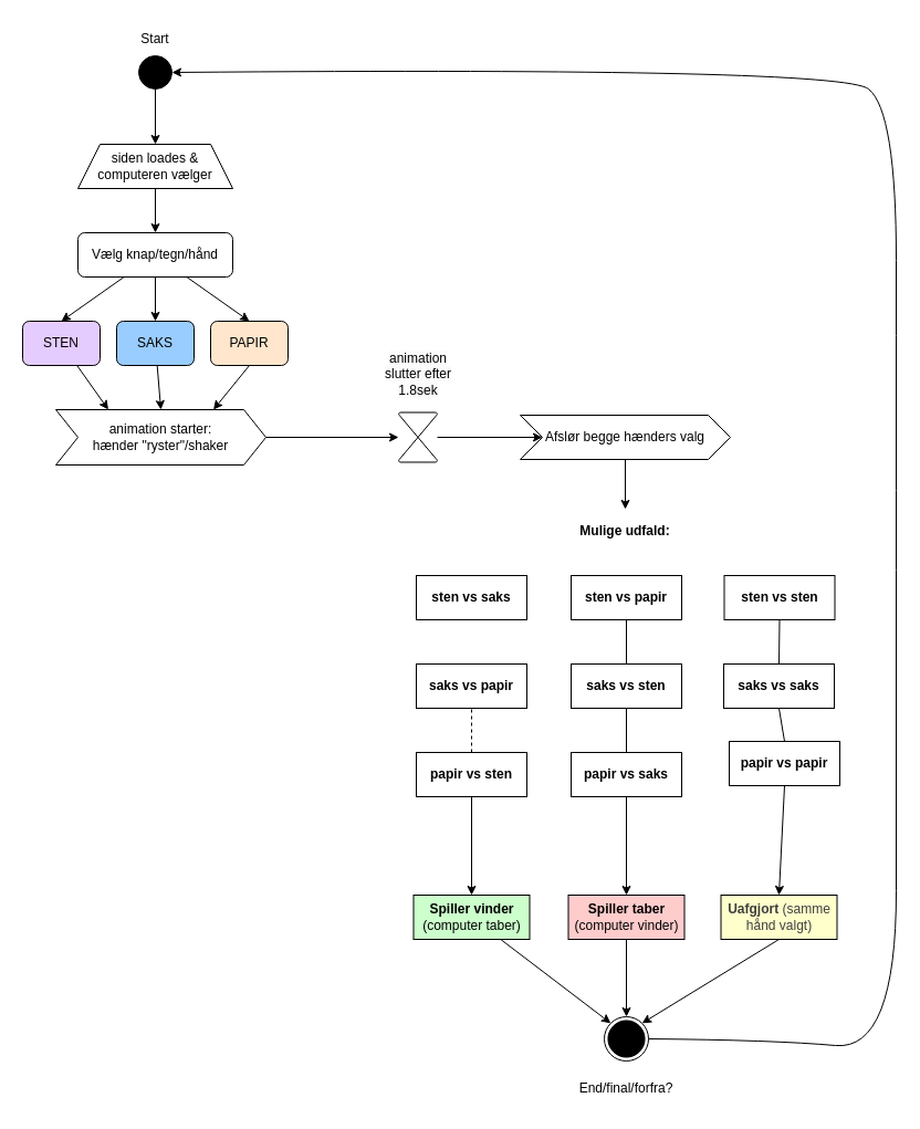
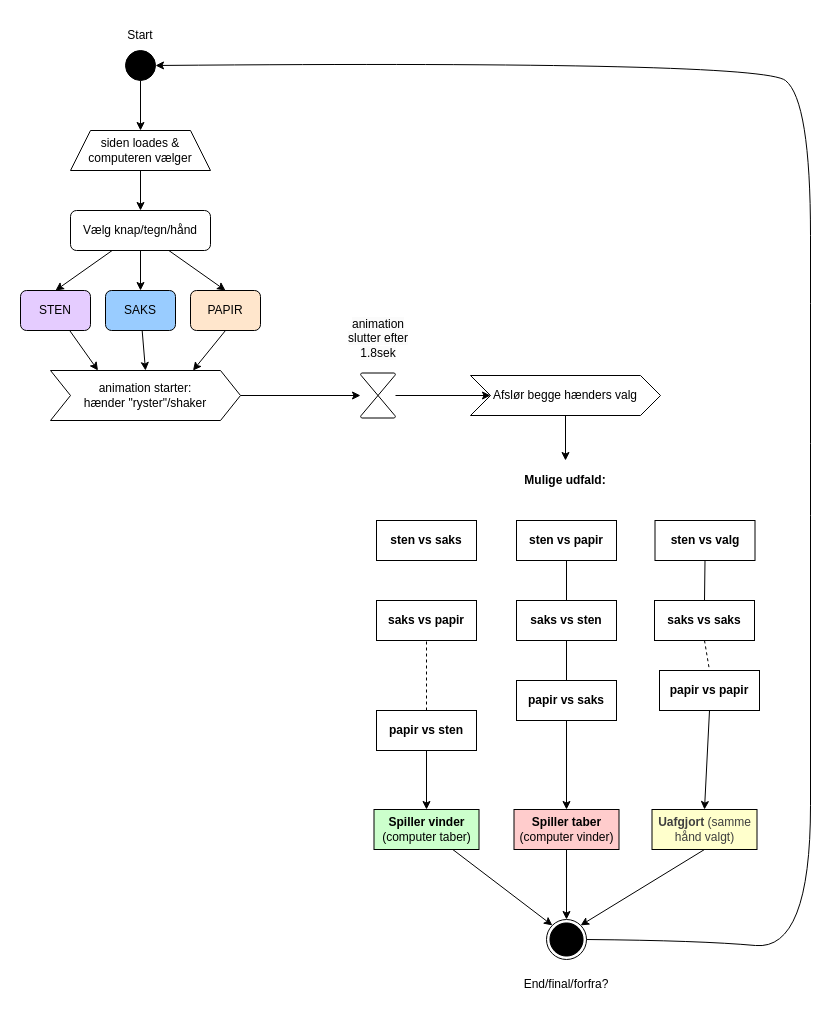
  <mxCell id="0" />
  <mxCell id="1" parent="0" />
  <mxCell id="2" style="edgeStyle=none;html=1;" edge="1" parent="1" source="3" target="20"><mxGeometry relative="1" as="geometry" /></mxCell>
  <mxCell id="3" value="" style="ellipse;whiteSpace=wrap;html=1;aspect=fixed;fillColor=#000000;" vertex="1" parent="1"><mxGeometry x="125" y="50" width="30" height="30" as="geometry" /></mxCell>
  <mxCell id="4" style="edgeStyle=none;html=1;entryX=0.5;entryY=0;entryDx=0;entryDy=0;" edge="1" parent="1" source="7" target="9"><mxGeometry relative="1" as="geometry" /></mxCell>
  <mxCell id="5" style="edgeStyle=none;html=1;entryX=0.5;entryY=0;entryDx=0;entryDy=0;" edge="1" parent="1" source="7" target="11"><mxGeometry relative="1" as="geometry" /></mxCell>
  <mxCell id="6" style="edgeStyle=none;html=1;entryX=0.5;entryY=0;entryDx=0;entryDy=0;" edge="1" parent="1" source="7" target="13"><mxGeometry relative="1" as="geometry" /></mxCell>
  <mxCell id="7" value="Vælg knap/tegn/hånd" style="rounded=1;whiteSpace=wrap;html=1;" vertex="1" parent="1"><mxGeometry x="70" y="210" width="140" height="40" as="geometry" /></mxCell>
  <mxCell id="8" style="edgeStyle=none;html=1;entryX=0.25;entryY=0;entryDx=0;entryDy=0;" edge="1" parent="1" source="9" target="25"><mxGeometry relative="1" as="geometry" /></mxCell>
  <mxCell id="9" value="STEN" style="rounded=1;whiteSpace=wrap;html=1;fillColor=#E5CCFF;" vertex="1" parent="1"><mxGeometry x="20" y="290" width="70" height="40" as="geometry" /></mxCell>
  <mxCell id="10" style="edgeStyle=none;html=1;entryX=0.5;entryY=0;entryDx=0;entryDy=0;" edge="1" parent="1" source="11" target="25"><mxGeometry relative="1" as="geometry" /></mxCell>
  <mxCell id="11" value="SAKS" style="rounded=1;whiteSpace=wrap;html=1;fillColor=#99CCFF;" vertex="1" parent="1"><mxGeometry x="105" y="290" width="70" height="40" as="geometry" /></mxCell>
  <mxCell id="12" style="edgeStyle=none;html=1;exitX=0.5;exitY=1;exitDx=0;exitDy=0;entryX=0.75;entryY=0;entryDx=0;entryDy=0;" edge="1" parent="1" source="13" target="25"><mxGeometry relative="1" as="geometry" /></mxCell>
  <mxCell id="13" value="PAPIR" style="rounded=1;whiteSpace=wrap;html=1;fillColor=#FFE6CC;" vertex="1" parent="1"><mxGeometry x="190" y="290" width="70" height="40" as="geometry" /></mxCell>
  <mxCell id="14" value="Start" style="text;html=1;align=center;verticalAlign=middle;whiteSpace=wrap;rounded=0;" vertex="1" parent="1"><mxGeometry x="110" width="60" height="30" as="geometry" y="20" /></mxCell>
  <mxCell id="15" value="" style="group" vertex="1" connectable="0" parent="1"><mxGeometry x="546" y="919" width="40" height="40" as="geometry" /></mxCell>
  <mxCell id="16" value="" style="ellipse;shape=doubleEllipse;whiteSpace=wrap;html=1;aspect=fixed;" vertex="1" parent="15"><mxGeometry width="40" height="40" as="geometry" /></mxCell>
  <mxCell id="17" value="" style="ellipse;whiteSpace=wrap;html=1;aspect=fixed;fillColor=#000000;" vertex="1" parent="15"><mxGeometry x="3.429" y="3.429" width="33.143" height="33.143" as="geometry" /></mxCell>
  <mxCell id="18" value="End/final/forfra?" style="text;html=1;align=center;verticalAlign=middle;whiteSpace=wrap;rounded=0;" vertex="1" parent="1"><mxGeometry x="511" y="969" width="110" height="30" as="geometry" /></mxCell>
  <mxCell id="19" style="edgeStyle=none;html=1;entryX=0.5;entryY=0;entryDx=0;entryDy=0;" edge="1" parent="1" source="20" target="7"><mxGeometry relative="1" as="geometry" /></mxCell>
  <mxCell id="20" value="siden loades &amp;amp; computeren vælger" style="shape=trapezoid;perimeter=trapezoidPerimeter;whiteSpace=wrap;html=1;fixedSize=1;" vertex="1" parent="1"><mxGeometry x="70" y="130" width="140" height="40" as="geometry" /></mxCell>
  <mxCell id="21" style="edgeStyle=none;html=1;exitX=0.5;exitY=1;exitDx=0;exitDy=0;entryX=1;entryY=0;entryDx=0;entryDy=0;" edge="1" parent="1" source="36" target="16"><mxGeometry relative="1" as="geometry"><mxPoint x="692" y="849" as="sourcePoint" /></mxGeometry></mxCell>
  <mxCell id="22" style="edgeStyle=none;html=1;entryX=0;entryY=0;entryDx=0;entryDy=0;" edge="1" parent="1" source="23" target="16"><mxGeometry relative="1" as="geometry" /></mxCell>
  <mxCell id="23" value="&lt;b&gt;Spiller vinder&lt;/b&gt;&lt;div&gt;(computer taber)&lt;/div&gt;" style="rounded=0;whiteSpace=wrap;html=1;fillColor=#CCFFCC;" vertex="1" parent="1"><mxGeometry x="373.5" y="809" width="105" height="40" as="geometry" /></mxCell>
  <mxCell id="24" style="edgeStyle=none;html=1;" edge="1" parent="1" source="25" target="51"><mxGeometry relative="1" as="geometry" /></mxCell>
  <mxCell id="25" value="&lt;span style=&quot;color: rgb(0, 0, 0);&quot;&gt;animation starter:&lt;/span&gt;&lt;div&gt;&lt;span style=&quot;color: rgb(0, 0, 0);&quot;&gt;hænder &quot;ryster&quot;/shaker&lt;/span&gt;&lt;/div&gt;" style="shape=step;perimeter=stepPerimeter;whiteSpace=wrap;html=1;fixedSize=1;" vertex="1" parent="1"><mxGeometry x="50" y="370" width="190" height="50" as="geometry" /></mxCell>
  <mxCell id="26" style="edgeStyle=none;html=1;exitX=0.5;exitY=1;exitDx=0;exitDy=0;entryX=0.5;entryY=0;entryDx=0;entryDy=0;" edge="1" parent="1" source="27" target="29"><mxGeometry relative="1" as="geometry" /></mxCell>
  <mxCell id="27" value="&lt;span style=&quot;color: rgb(0, 0, 0);&quot;&gt;Afslør begge hænders valg&lt;/span&gt;" style="shape=step;perimeter=stepPerimeter;whiteSpace=wrap;html=1;fixedSize=1;" vertex="1" parent="1"><mxGeometry x="470" y="375" width="190" height="40" as="geometry" /></mxCell>
  <mxCell id="28" style="edgeStyle=none;html=1;exitX=0.5;exitY=1;exitDx=0;exitDy=0;entryX=0.5;entryY=0;entryDx=0;entryDy=0;" edge="1" parent="1" source="42" target="36"><mxGeometry relative="1" as="geometry"><mxPoint x="615" y="709" as="sourcePoint" /><mxPoint x="692" y="749" as="targetPoint" /></mxGeometry></mxCell>
  <mxCell id="29" value="&lt;b&gt;Mulige udfald:&lt;/b&gt;" style="text;html=1;align=center;verticalAlign=middle;whiteSpace=wrap;rounded=0;" vertex="1" parent="1"><mxGeometry x="515" y="460" width="100" height="40" as="geometry" /></mxCell>
  <mxCell id="30" style="edgeStyle=none;html=1;exitX=0.5;exitY=1;exitDx=0;exitDy=0;entryX=0.5;entryY=0;entryDx=0;entryDy=0;" edge="1" parent="1" source="31" target="16"><mxGeometry relative="1" as="geometry" /></mxCell>
  <mxCell id="31" value="&lt;b&gt;Spiller taber&lt;/b&gt;&lt;div&gt;(computer vinder)&lt;/div&gt;" style="rounded=0;whiteSpace=wrap;html=1;fillColor=#FFCCCC;" vertex="1" parent="1"><mxGeometry x="513.5" y="809" width="105" height="40" as="geometry" /></mxCell>
  <mxCell id="32" value="" style="curved=1;endArrow=classic;html=1;exitX=1;exitY=0.5;exitDx=0;exitDy=0;entryX=1;entryY=0.5;entryDx=0;entryDy=0;" edge="1" parent="1" source="16" target="3"><mxGeometry width="50" height="50" relative="1" as="geometry"><mxPoint x="630" y="780" as="sourcePoint" /><mxPoint x="380" y="150" as="targetPoint" /><Array as="points"><mxPoint x="700" y="940" /><mxPoint x="810" y="950" /><mxPoint x="810" y="660" /><mxPoint x="810" y="370" /><mxPoint x="810" y="100" /><mxPoint x="760" y="60" /></Array></mxGeometry></mxCell>
  <mxCell id="33" value="&lt;b&gt;sten vs saks&lt;/b&gt;" style="rounded=0;whiteSpace=wrap;html=1;fillColor=#FFFFFF;" vertex="1" parent="1"><mxGeometry x="376" y="520" width="100" height="40" as="geometry" /></mxCell>
- <mxCell id="34" value="&lt;b&gt;sten vs sten&lt;/b&gt;" style="rounded=0;whiteSpace=wrap;html=1;fillColor=#FFFFFF;" vertex="1" parent="1"><mxGeometry x="654.5" y="520" width="100" height="40" as="geometry" /></mxCell>
+ <mxCell id="34" value="&lt;b&gt;sten vs valg&lt;/b&gt;" style="rounded=0;whiteSpace=wrap;html=1;fillColor=#FFFFFF;" vertex="1" parent="1"><mxGeometry x="654.5" y="520" width="100" height="40" as="geometry" /></mxCell>
  <mxCell id="35" value="&lt;b&gt;sten vs papir&lt;/b&gt;" style="rounded=0;whiteSpace=wrap;html=1;fillColor=#FFFFFF;" vertex="1" parent="1"><mxGeometry x="516" y="520" width="100" height="40" as="geometry" /></mxCell>
  <mxCell id="36" value="&lt;b style=&quot;color: rgb(63, 63, 63); scrollbar-color: rgb(226, 226, 226) rgb(251, 251, 251);&quot;&gt;Uafgjort&amp;nbsp;&lt;/b&gt;&lt;span style=&quot;scrollbar-color: rgb(226, 226, 226) rgb(251, 251, 251); background-color: transparent; color: rgb(63, 63, 63);&quot;&gt;(samme hånd valgt)&lt;/span&gt;" style="rounded=0;whiteSpace=wrap;html=1;fillColor=#FFFFCC;" vertex="1" parent="1"><mxGeometry x="651.5" y="809" width="105" height="40" as="geometry" /></mxCell>
  <mxCell id="37" value="&lt;b&gt;saks vs papir&lt;/b&gt;" style="rounded=0;whiteSpace=wrap;html=1;fillColor=#FFFFFF;" vertex="1" parent="1"><mxGeometry x="376" y="600" width="100" height="40" as="geometry" /></mxCell>
  <mxCell id="38" value="&lt;b&gt;saks vs saks&lt;/b&gt;" style="rounded=0;whiteSpace=wrap;html=1;fillColor=#FFFFFF;" vertex="1" parent="1"><mxGeometry x="654" y="600" width="100" height="40" as="geometry" /></mxCell>
  <mxCell id="39" value="&lt;b&gt;saks vs sten&lt;/b&gt;" style="rounded=0;whiteSpace=wrap;html=1;fillColor=#FFFFFF;" vertex="1" parent="1"><mxGeometry x="516" y="600" width="100" height="40" as="geometry" /></mxCell>
  <mxCell id="40" style="edgeStyle=none;html=1;entryX=0.5;entryY=0;entryDx=0;entryDy=0;" edge="1" parent="1" source="41" target="23"><mxGeometry relative="1" as="geometry" /></mxCell>
- <mxCell id="41" value="&lt;b&gt;papir vs sten&lt;/b&gt;" style="rounded=0;whiteSpace=wrap;html=1;fillColor=#FFFFFF;" vertex="1" parent="1"><mxGeometry x="376" y="680" width="100" height="40" as="geometry" /></mxCell>
+ <mxCell id="41" value="&lt;b&gt;papir vs sten&lt;/b&gt;" style="rounded=0;whiteSpace=wrap;html=1;fillColor=#FFFFFF;" vertex="1" parent="1"><mxGeometry x="376" y="710" width="100" height="40" as="geometry" /></mxCell>
  <mxCell id="42" value="&lt;b&gt;papir vs papir&lt;/b&gt;" style="rounded=0;whiteSpace=wrap;html=1;fillColor=#FFFFFF;" vertex="1" parent="1"><mxGeometry x="659" y="670" width="100" height="40" as="geometry" /></mxCell>
  <mxCell id="43" style="edgeStyle=none;html=1;exitX=0.5;exitY=1;exitDx=0;exitDy=0;" edge="1" parent="1" source="44" target="31"><mxGeometry relative="1" as="geometry" /></mxCell>
  <mxCell id="44" value="&lt;b&gt;papir vs saks&lt;/b&gt;" style="rounded=0;whiteSpace=wrap;html=1;fillColor=#FFFFFF;" vertex="1" parent="1"><mxGeometry x="516" y="680" width="100" height="40" as="geometry" /></mxCell>
  <mxCell id="45" value="" style="endArrow=none;html=1;entryX=0.5;entryY=1;entryDx=0;entryDy=0;exitX=0.5;exitY=0;exitDx=0;exitDy=0;dashed=1;" edge="1" parent="1" source="41" target="37"><mxGeometry width="50" height="50" relative="1" as="geometry"><mxPoint x="436" y="680" as="sourcePoint" /><mxPoint x="435" y="640" as="targetPoint" /></mxGeometry></mxCell>
  <mxCell id="46" value="" style="endArrow=none;html=1;exitX=0.5;exitY=0;exitDx=0;exitDy=0;entryX=0.5;entryY=1;entryDx=0;entryDy=0;" edge="1" parent="1" source="39" target="35"><mxGeometry width="50" height="50" relative="1" as="geometry"><mxPoint x="436" y="610" as="sourcePoint" /><mxPoint x="436" y="570" as="targetPoint" /></mxGeometry></mxCell>
  <mxCell id="47" value="" style="endArrow=none;html=1;exitX=0.5;exitY=0;exitDx=0;exitDy=0;entryX=0.5;entryY=1;entryDx=0;entryDy=0;" edge="1" parent="1" source="44" target="39"><mxGeometry width="50" height="50" relative="1" as="geometry"><mxPoint x="577" y="610" as="sourcePoint" /><mxPoint x="575" y="570" as="targetPoint" /></mxGeometry></mxCell>
  <mxCell id="48" value="" style="endArrow=none;html=1;exitX=0.5;exitY=0;exitDx=0;exitDy=0;entryX=0.5;entryY=1;entryDx=0;entryDy=0;" edge="1" parent="1" source="38" target="34"><mxGeometry width="50" height="50" relative="1" as="geometry"><mxPoint x="576" y="610" as="sourcePoint" /><mxPoint x="576" y="570" as="targetPoint" /></mxGeometry></mxCell>
- <mxCell id="49" value="" style="endArrow=none;html=1;exitX=0.5;exitY=1;exitDx=0;exitDy=0;entryX=0.5;entryY=0;entryDx=0;entryDy=0;" edge="1" parent="1" source="38" target="42"><mxGeometry width="50" height="50" relative="1" as="geometry"><mxPoint x="715" y="610" as="sourcePoint" /><mxPoint x="713" y="570" as="targetPoint" /></mxGeometry></mxCell>
+ <mxCell id="49" value="" style="endArrow=none;html=1;exitX=0.5;exitY=1;exitDx=0;exitDy=0;entryX=0.5;entryY=0;entryDx=0;entryDy=0;dashed=1;" edge="1" parent="1" source="38" target="42"><mxGeometry width="50" height="50" relative="1" as="geometry"><mxPoint x="715" y="610" as="sourcePoint" /><mxPoint x="713" y="570" as="targetPoint" /></mxGeometry></mxCell>
  <mxCell id="50" style="edgeStyle=none;html=1;entryX=0;entryY=0.5;entryDx=0;entryDy=0;" edge="1" parent="1" source="51" target="27"><mxGeometry relative="1" as="geometry" /></mxCell>
  <mxCell id="51" value="" style="verticalLabelPosition=bottom;verticalAlign=top;html=1;shape=mxgraph.flowchart.collate;" vertex="1" parent="1"><mxGeometry x="360" y="372.5" width="35" height="45" as="geometry" /></mxCell>
  <mxCell id="52" value="&lt;span style=&quot;forced-color-adjust: none; color: light-dark(rgb(0, 0, 0), rgb(237, 237, 237)); scrollbar-color: rgb(226, 226, 226) rgb(251, 251, 251); font-family: Helvetica; font-size: 12px; font-style: normal; font-variant-ligatures: normal; font-variant-caps: normal; font-weight: 400; letter-spacing: normal; orphans: 2; text-indent: 0px; text-transform: none; widows: 2; word-spacing: 0px; -webkit-text-stroke-width: 0px; white-space: normal; background-color: rgb(251, 251, 251); text-decoration-thickness: initial; text-decoration-style: initial; text-decoration-color: initial;&quot;&gt;animation slutter&amp;nbsp;&lt;/span&gt;&lt;span style=&quot;background-color: light-dark(rgb(251, 251, 251), rgb(21, 21, 21));&quot;&gt;efter 1.8sek&lt;/span&gt;" style="text;whiteSpace=wrap;html=1;align=center;" vertex="1" parent="1"><mxGeometry x="327.5" y="310" width="100" height="50" as="geometry" /></mxCell>
